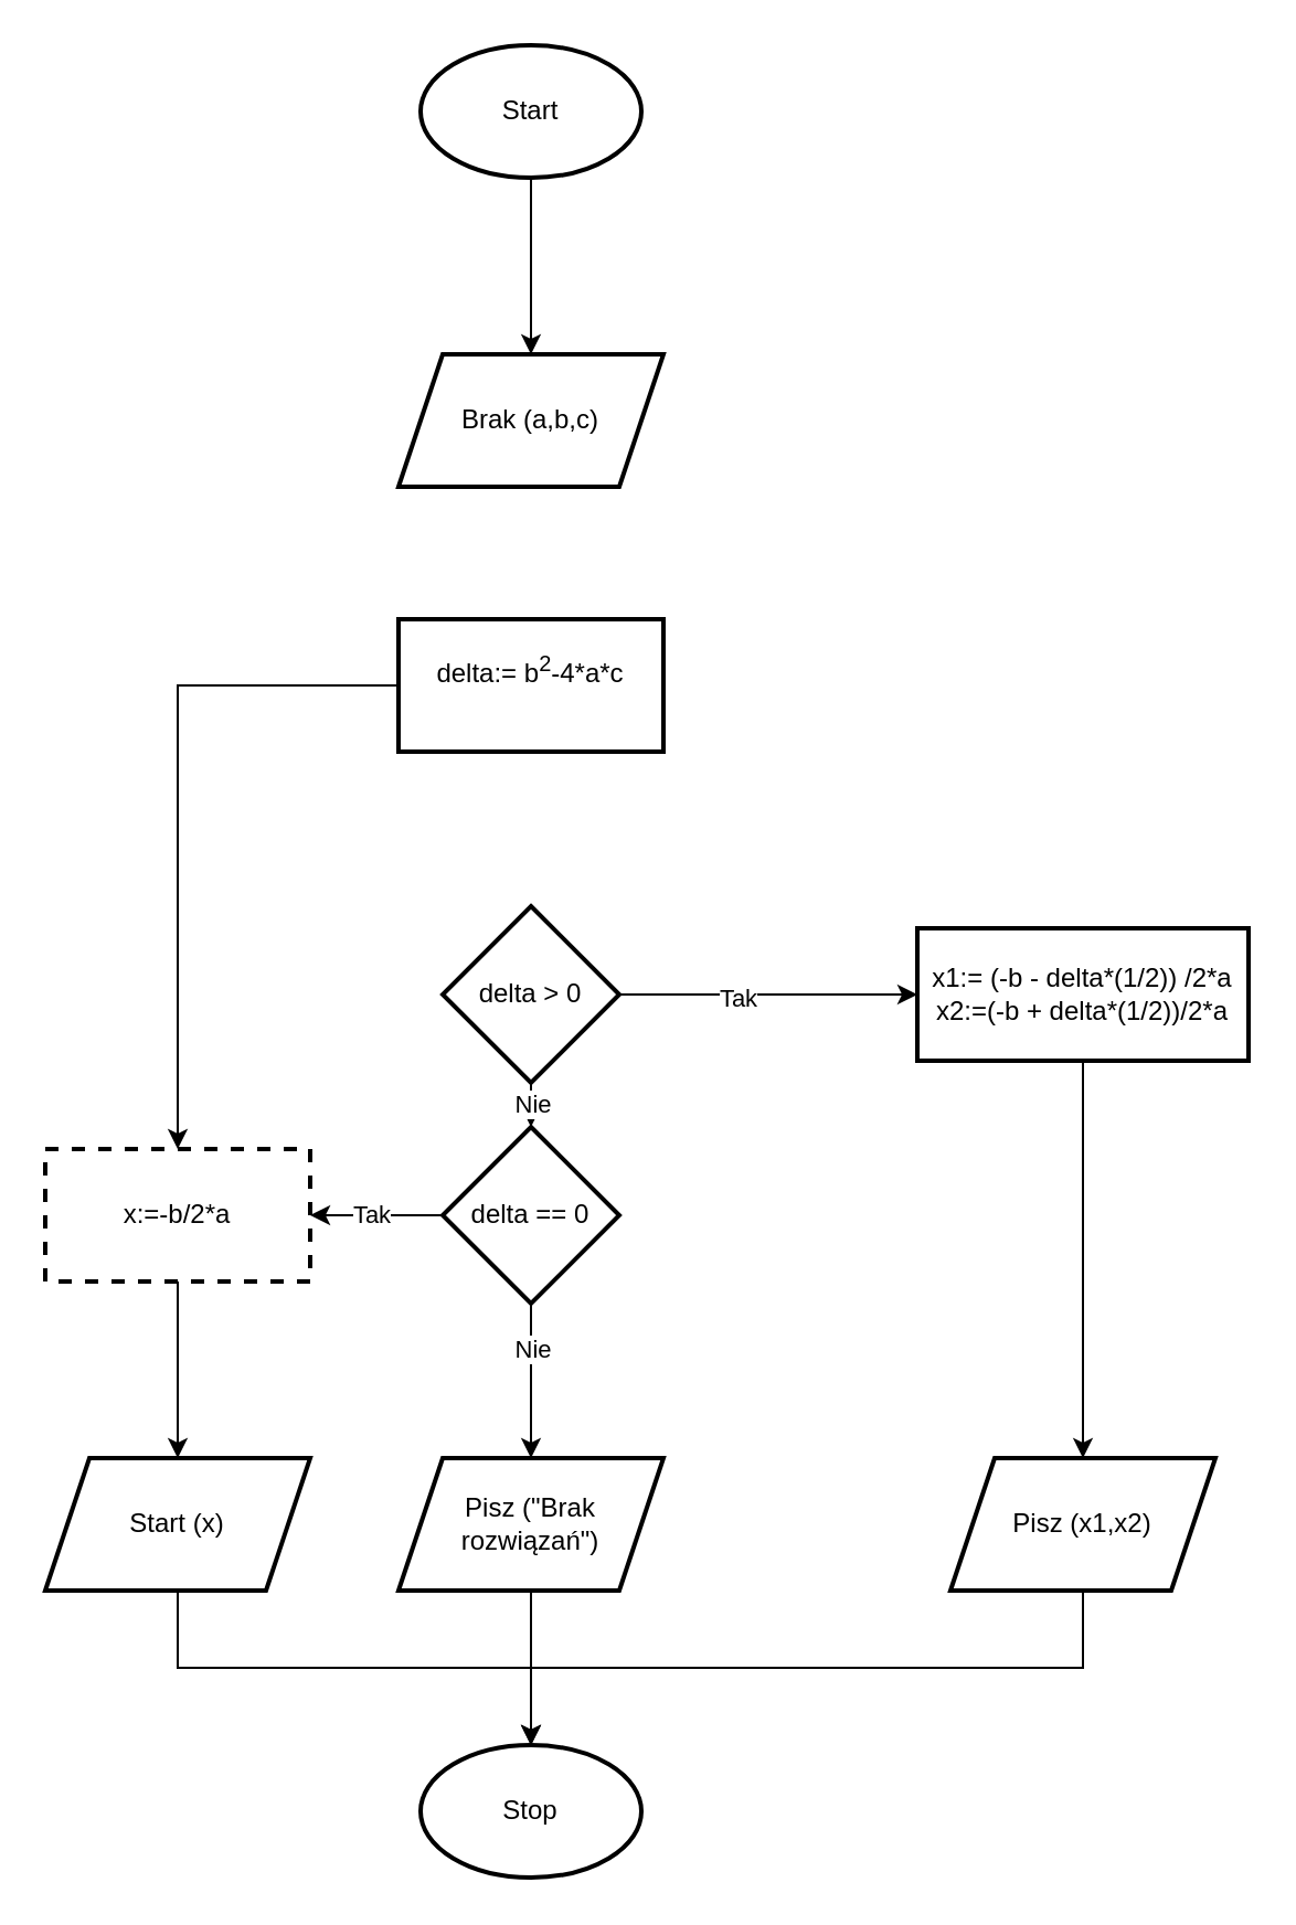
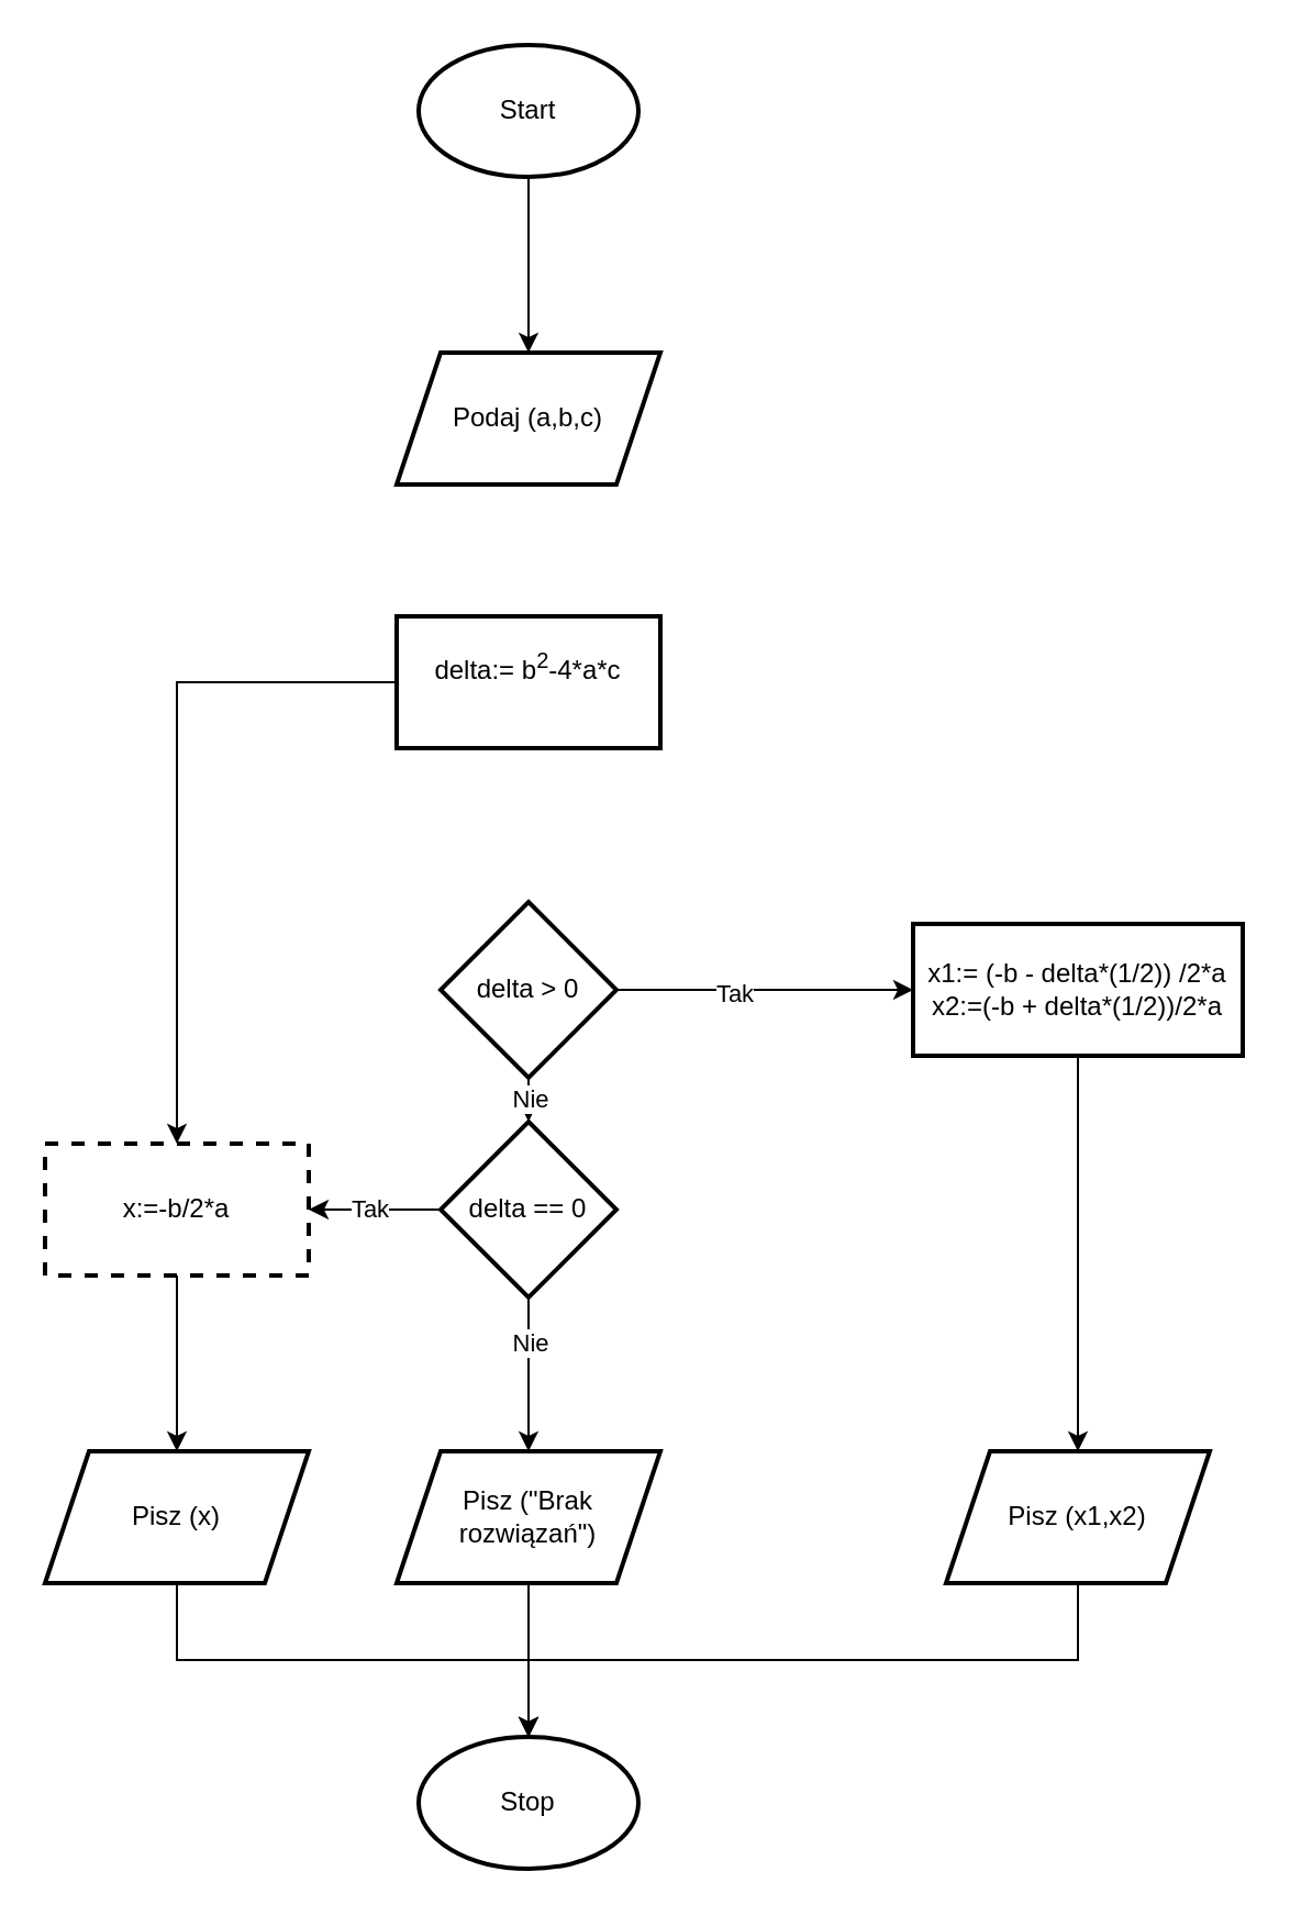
  <mxCell id="0" />
  <mxCell id="1" parent="0" />
  <mxCell id="2" value="" style="edgeStyle=orthogonalEdgeStyle;rounded=0;orthogonalLoop=1;jettySize=auto;html=1;" edge="1" parent="1" source="3" target="4"><mxGeometry relative="1" as="geometry" /></mxCell>
  <mxCell id="3" value="Start" style="strokeWidth=2;html=1;shape=mxgraph.flowchart.start_1;whiteSpace=wrap;" vertex="1" parent="1"><mxGeometry x="190" y="20" width="100" height="60" as="geometry" /></mxCell>
- <mxCell id="4" value="Brak (a,b,c)" style="shape=parallelogram;perimeter=parallelogramPerimeter;whiteSpace=wrap;html=1;fixedSize=1;strokeWidth=2;" vertex="1" parent="1"><mxGeometry x="180" y="160" width="120" height="60" as="geometry" /></mxCell>
+ <mxCell id="4" value="Podaj (a,b,c)" style="shape=parallelogram;perimeter=parallelogramPerimeter;whiteSpace=wrap;html=1;fixedSize=1;strokeWidth=2;" vertex="1" parent="1"><mxGeometry x="180" y="160" width="120" height="60" as="geometry" /></mxCell>
  <mxCell id="5" value="" style="edgeStyle=orthogonalEdgeStyle;rounded=0;orthogonalLoop=1;jettySize=auto;html=1;" edge="1" parent="1" source="6" target="20"><mxGeometry relative="1" as="geometry" /></mxCell>
  <mxCell id="6" value="delta:= b&lt;sup&gt;2&lt;/sup&gt;-4*a*c&lt;div&gt;&lt;br&gt;&lt;/div&gt;" style="whiteSpace=wrap;html=1;strokeWidth=2;" vertex="1" parent="1"><mxGeometry x="180" y="280" width="120" height="60" as="geometry" /></mxCell>
  <mxCell id="7" value="" style="edgeStyle=orthogonalEdgeStyle;rounded=0;orthogonalLoop=1;jettySize=auto;html=1;" edge="1" parent="1" source="11" target="13"><mxGeometry relative="1" as="geometry" /></mxCell>
  <mxCell id="8" value="Tak" style="edgeLabel;html=1;align=center;verticalAlign=middle;resizable=0;points=[];" vertex="1" connectable="0" parent="7"><mxGeometry x="-0.215" y="-1" relative="1" as="geometry"><mxPoint as="offset" /></mxGeometry></mxCell>
  <mxCell id="9" value="" style="edgeStyle=orthogonalEdgeStyle;rounded=0;orthogonalLoop=1;jettySize=auto;html=1;" edge="1" parent="1" source="11" target="18"><mxGeometry relative="1" as="geometry" /></mxCell>
  <mxCell id="10" value="Nie" style="edgeLabel;html=1;align=center;verticalAlign=middle;resizable=0;points=[];" vertex="1" connectable="0" parent="9"><mxGeometry x="0.633" y="2" relative="1" as="geometry"><mxPoint x="-2" as="offset" /></mxGeometry></mxCell>
  <mxCell id="11" value="delta &amp;gt; 0" style="rhombus;whiteSpace=wrap;html=1;strokeWidth=2;" vertex="1" parent="1"><mxGeometry x="200" y="410" width="80" height="80" as="geometry" /></mxCell>
  <mxCell id="12" value="" style="edgeStyle=orthogonalEdgeStyle;rounded=0;orthogonalLoop=1;jettySize=auto;html=1;" edge="1" parent="1" source="13" target="22"><mxGeometry relative="1" as="geometry" /></mxCell>
  <mxCell id="13" value="x1:= (-b - delta*(1/2)) /2*a&lt;div&gt;x2:=(-b + delta*(1/2))/2*a&lt;/div&gt;" style="whiteSpace=wrap;html=1;strokeWidth=2;" vertex="1" parent="1"><mxGeometry x="415" y="420" width="150" height="60" as="geometry" /></mxCell>
  <mxCell id="14" value="" style="edgeStyle=orthogonalEdgeStyle;rounded=0;orthogonalLoop=1;jettySize=auto;html=1;" edge="1" parent="1" source="18" target="20"><mxGeometry relative="1" as="geometry" /></mxCell>
  <mxCell id="15" value="Tak" style="edgeLabel;html=1;align=center;verticalAlign=middle;resizable=0;points=[];" vertex="1" connectable="0" parent="14"><mxGeometry x="0.1" y="-1" relative="1" as="geometry"><mxPoint as="offset" /></mxGeometry></mxCell>
  <mxCell id="16" value="" style="edgeStyle=orthogonalEdgeStyle;rounded=0;orthogonalLoop=1;jettySize=auto;html=1;" edge="1" parent="1" source="18" target="26"><mxGeometry relative="1" as="geometry" /></mxCell>
  <mxCell id="17" value="Nie" style="edgeLabel;html=1;align=center;verticalAlign=middle;resizable=0;points=[];" vertex="1" connectable="0" parent="16"><mxGeometry x="-0.429" y="-4" relative="1" as="geometry"><mxPoint x="4" as="offset" /></mxGeometry></mxCell>
  <mxCell id="18" value="delta == 0" style="rhombus;whiteSpace=wrap;html=1;strokeWidth=2;" vertex="1" parent="1"><mxGeometry x="200" y="510" width="80" height="80" as="geometry" /></mxCell>
  <mxCell id="19" value="" style="edgeStyle=orthogonalEdgeStyle;rounded=0;orthogonalLoop=1;jettySize=auto;html=1;" edge="1" parent="1" source="20" target="24"><mxGeometry relative="1" as="geometry" /></mxCell>
  <mxCell id="20" value="x:=-b/2*a" style="whiteSpace=wrap;html=1;strokeWidth=2;dashed=1;" vertex="1" parent="1"><mxGeometry x="20" y="520" width="120" height="60" as="geometry" /></mxCell>
  <mxCell id="21" style="edgeStyle=orthogonalEdgeStyle;rounded=0;orthogonalLoop=1;jettySize=auto;html=1;exitX=0.5;exitY=1;exitDx=0;exitDy=0;" edge="1" parent="1" source="22" target="27"><mxGeometry relative="1" as="geometry" /></mxCell>
  <mxCell id="22" value="Pisz (x1,x2)" style="shape=parallelogram;perimeter=parallelogramPerimeter;whiteSpace=wrap;html=1;fixedSize=1;strokeWidth=2;" vertex="1" parent="1"><mxGeometry x="430" y="660" width="120" height="60" as="geometry" /></mxCell>
  <mxCell id="23" style="edgeStyle=orthogonalEdgeStyle;rounded=0;orthogonalLoop=1;jettySize=auto;html=1;exitX=0.5;exitY=1;exitDx=0;exitDy=0;" edge="1" parent="1" source="24" target="27"><mxGeometry relative="1" as="geometry" /></mxCell>
- <mxCell id="24" value="Start (x)" style="shape=parallelogram;perimeter=parallelogramPerimeter;whiteSpace=wrap;html=1;fixedSize=1;strokeWidth=2;" vertex="1" parent="1"><mxGeometry x="20" y="660" width="120" height="60" as="geometry" /></mxCell>
+ <mxCell id="24" value="Pisz (x)" style="shape=parallelogram;perimeter=parallelogramPerimeter;whiteSpace=wrap;html=1;fixedSize=1;strokeWidth=2;" vertex="1" parent="1"><mxGeometry x="20" y="660" width="120" height="60" as="geometry" /></mxCell>
  <mxCell id="25" value="" style="edgeStyle=orthogonalEdgeStyle;rounded=0;orthogonalLoop=1;jettySize=auto;html=1;" edge="1" parent="1" source="26"><mxGeometry relative="1" as="geometry"><mxPoint x="240" y="790" as="targetPoint" /></mxGeometry></mxCell>
  <mxCell id="26" value="Pisz (&quot;Brak rozwiązań&quot;)" style="shape=parallelogram;perimeter=parallelogramPerimeter;whiteSpace=wrap;html=1;fixedSize=1;strokeWidth=2;" vertex="1" parent="1"><mxGeometry x="180" y="660" width="120" height="60" as="geometry" /></mxCell>
  <mxCell id="27" value="Stop" style="strokeWidth=2;html=1;shape=mxgraph.flowchart.start_1;whiteSpace=wrap;" vertex="1" parent="1"><mxGeometry x="190" y="790" width="100" height="60" as="geometry" /></mxCell>
